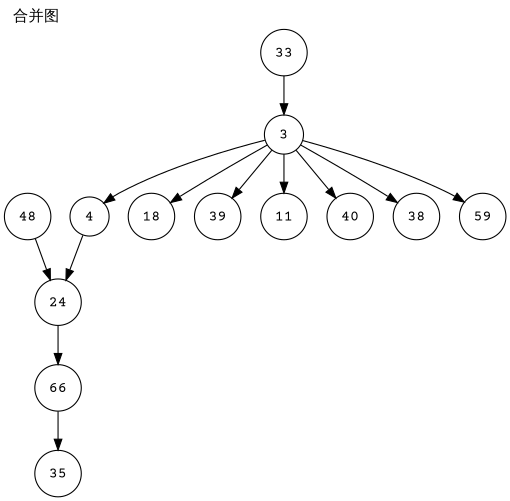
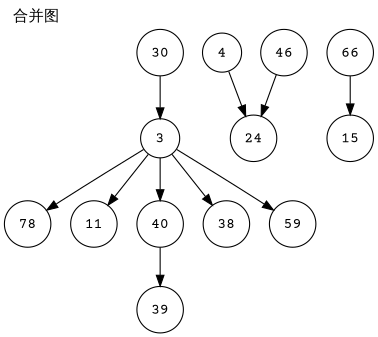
  digraph {
    fontname="Courier Prime"
    label="合并图"
    labeljust=l
    labelloc=t
    node [fontname="Courier Prime" shape=circle]
    edge [fontname="Courier Prime"]
    n1 [label=3]
    n2 [label=4]
-   n3 [label=18]
+   n3 [label=78]
    n4 [label=39]
    n5 [label=11]
    n6 [label=40]
    n7 [label=38]
    n8 [label=59]
    n9 [label=24]
-   n10 [label=33]
+   n10 [label=30]
    n11 [label=66]
-   n12 [label=48]
-   n13 [label=35]
-   n1 -> n2
+   n12 [label=46]
+   n13 [label=15]
    n1 -> n3
-   n1 -> n4
+   n6 -> n4
    n1 -> n5
    n1 -> n6
    n1 -> n7
    n1 -> n8
    n2 -> n9
-   n9 -> n11
    n10 -> n1
    n11 -> n13
    n12 -> n9
  }
